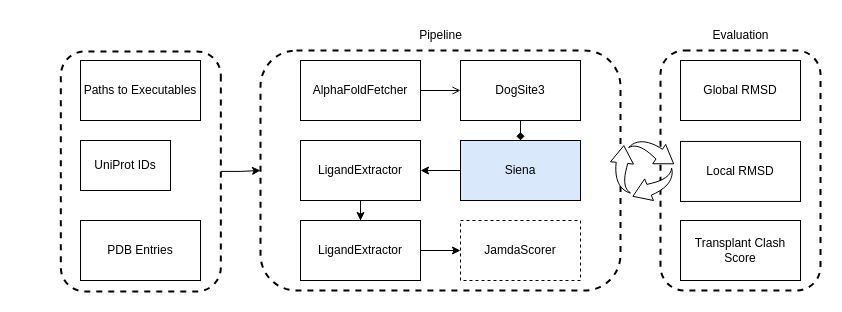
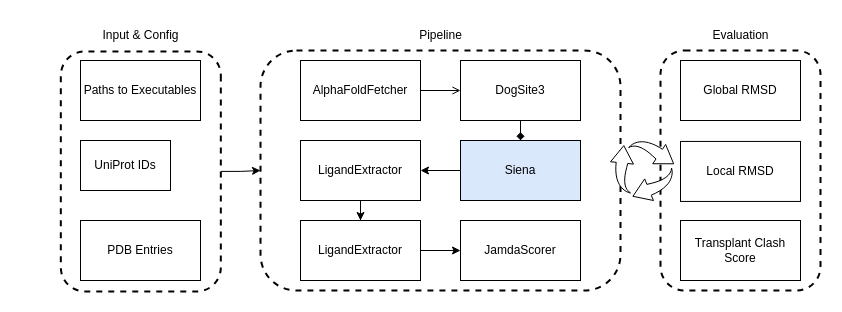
  <mxCell id="0" />
  <mxCell id="1" parent="0" />
  <mxCell id="2" value="" style="rounded=1;whiteSpace=wrap;html=1;dashed=1;strokeWidth=2;" vertex="1" parent="1"><mxGeometry x="260" y="50" width="360" height="240" as="geometry" /></mxCell>
  <mxCell id="3" value="" style="edgeStyle=orthogonalEdgeStyle;rounded=0;orthogonalLoop=1;jettySize=auto;html=1;" edge="1" parent="1" source="4" target="2"><mxGeometry relative="1" as="geometry"><mxPoint x="420.32" y="170" as="targetPoint" /></mxGeometry></mxCell>
  <mxCell id="4" value="" style="rounded=1;whiteSpace=wrap;html=1;rotation=90;dashed=1;strokeWidth=2;" vertex="1" parent="1"><mxGeometry x="20.32" y="90.94" width="240" height="160" as="geometry" /></mxCell>
+ <mxCell id="5" value="Input &amp;amp; Config" style="text;html=1;align=center;verticalAlign=middle;resizable=0;points=[];autosize=1;strokeColor=none;fillColor=none;" vertex="1" parent="1"><mxGeometry x="90" width="100" height="30" as="geometry" y="20" /></mxCell>
  <mxCell id="6" value="Paths to Executables" style="rounded=0;whiteSpace=wrap;html=1;" vertex="1" parent="1"><mxGeometry x="80" y="60" width="120" height="60" as="geometry" /></mxCell>
  <mxCell id="7" value="PDB Entries" style="rounded=0;whiteSpace=wrap;html=1;" vertex="1" parent="1"><mxGeometry x="80" y="220" width="120" height="60" as="geometry" /></mxCell>
  <mxCell id="8" value="" style="edgeStyle=orthogonalEdgeStyle;rounded=0;orthogonalLoop=1;jettySize=auto;html=1;endArrow=open;" edge="1" parent="1" source="9" target="12"><mxGeometry relative="1" as="geometry" /></mxCell>
  <mxCell id="9" value="AlphaFoldFetcher" style="rounded=0;whiteSpace=wrap;html=1;" vertex="1" parent="1"><mxGeometry x="300" y="60" width="120" height="60" as="geometry" /></mxCell>
  <mxCell id="10" value="UniProt IDs" style="rounded=0;whiteSpace=wrap;html=1;" vertex="1" parent="1"><mxGeometry x="80" y="140" width="90" height="50" as="geometry" /></mxCell>
  <mxCell id="11" value="" style="edgeStyle=orthogonalEdgeStyle;rounded=0;orthogonalLoop=1;jettySize=auto;html=1;endArrow=diamond;" edge="1" parent="1" source="12" target="15"><mxGeometry relative="1" as="geometry" /></mxCell>
  <mxCell id="12" value="DogSite3" style="rounded=0;whiteSpace=wrap;html=1;" vertex="1" parent="1"><mxGeometry x="460" y="60" width="120" height="60" as="geometry" /></mxCell>
  <mxCell id="13" value="Pipeline" style="text;html=1;align=center;verticalAlign=middle;resizable=0;points=[];autosize=1;strokeColor=none;fillColor=none;" vertex="1" parent="1"><mxGeometry x="405" width="70" height="30" as="geometry" y="20" /></mxCell>
  <mxCell id="14" value="" style="edgeStyle=orthogonalEdgeStyle;rounded=0;orthogonalLoop=1;jettySize=auto;html=1;" edge="1" parent="1" source="15" target="17"><mxGeometry relative="1" as="geometry" /></mxCell>
  <mxCell id="15" value="Siena" style="rounded=0;whiteSpace=wrap;html=1;fillColor=#dae8fc;" vertex="1" parent="1"><mxGeometry x="460" y="140" width="120" height="60" as="geometry" /></mxCell>
  <mxCell id="16" value="" style="edgeStyle=orthogonalEdgeStyle;rounded=0;orthogonalLoop=1;jettySize=auto;html=1;" edge="1" parent="1" source="17" target="19"><mxGeometry relative="1" as="geometry" /></mxCell>
  <mxCell id="17" value="LigandExtractor" style="rounded=0;whiteSpace=wrap;html=1;" vertex="1" parent="1"><mxGeometry x="300" y="140" width="120" height="60" as="geometry" /></mxCell>
  <mxCell id="18" value="" style="edgeStyle=orthogonalEdgeStyle;rounded=0;orthogonalLoop=1;jettySize=auto;html=1;" edge="1" parent="1" source="19" target="20"><mxGeometry relative="1" as="geometry" /></mxCell>
  <mxCell id="19" value="LigandExtractor" style="rounded=0;whiteSpace=wrap;html=1;" vertex="1" parent="1"><mxGeometry x="300" y="220" width="120" height="60" as="geometry" /></mxCell>
- <mxCell id="20" value="JamdaScorer" style="rounded=0;whiteSpace=wrap;html=1;dashed=1;" vertex="1" parent="1"><mxGeometry x="460" y="220" width="120" height="60" as="geometry" /></mxCell>
+ <mxCell id="20" value="JamdaScorer" style="rounded=0;whiteSpace=wrap;html=1;" vertex="1" parent="1"><mxGeometry x="460" y="220" width="120" height="60" as="geometry" /></mxCell>
  <mxCell id="21" value="" style="rounded=1;whiteSpace=wrap;html=1;dashed=1;strokeWidth=2;" vertex="1" parent="1"><mxGeometry x="660" y="50" width="160" height="240" as="geometry" /></mxCell>
  <mxCell id="22" value="" style="sketch=0;html=1;aspect=fixed;shadow=0;verticalAlign=top;labelPosition=center;verticalLabelPosition=bottom;shape=mxgraph.gcp2.arrow_cycle;fillStyle=auto;" vertex="1" parent="1"><mxGeometry x="610" y="140" width="63.16" height="60" as="geometry" /></mxCell>
  <mxCell id="23" value="Evaluation" style="text;html=1;align=center;verticalAlign=middle;resizable=0;points=[];autosize=1;strokeColor=none;fillColor=none;" vertex="1" parent="1"><mxGeometry x="700" width="80" height="30" as="geometry" y="20" /></mxCell>
  <mxCell id="24" value="Global RMSD&lt;span style=&quot;color: rgba(0, 0, 0, 0); font-family: monospace; font-size: 0px; text-align: start; text-wrap-mode: nowrap;&quot;&gt;%3CmxGraphModel%3E%3Croot%3E%3CmxCell%20id%3D%220%22%2F%3E%3CmxCell%20id%3D%221%22%20parent%3D%220%22%2F%3E%3CmxCell%20id%3D%222%22%20value%3D%22DogSite3%22%20style%3D%22rounded%3D0%3BwhiteSpace%3Dwrap%3Bhtml%3D1%3B%22%20vertex%3D%221%22%20parent%3D%221%22%3E%3CmxGeometry%20x%3D%22440%22%20y%3D%2240%22%20width%3D%22120%22%20height%3D%2260%22%20as%3D%22geometry%22%2F%3E%3C%2FmxCell%3E%3C%2Froot%3E%3C%2FmxGraphModel%3E&lt;/span&gt;" style="rounded=0;whiteSpace=wrap;html=1;" vertex="1" parent="1"><mxGeometry x="680" y="60" width="120" height="60" as="geometry" /></mxCell>
  <mxCell id="25" value="Local RMSD&lt;span style=&quot;color: rgba(0, 0, 0, 0); font-family: monospace; font-size: 0px; text-align: start; text-wrap-mode: nowrap;&quot;&gt;%3CmxGraphModel%3E%3Croot%3E%3CmxCell%20id%3D%220%22%2F%3E%3CmxCell%20id%3D%221%22%20parent%3D%220%22%2F%3E%3CmxCell%20id%3D%222%22%20value%3D%22DogSite3%22%20style%3D%22rounded%3D0%3BwhiteSpace%3Dwrap%3Bhtml%3D1%3B%22%20vertex%3D%221%22%20parent%3D%221%22%3E%3CmxGeometry%20x%3D%22440%22%20y%3D%2240%22%20width%3D%22120%22%20height%3D%2260%22%20as%3D%22geometry%22%2F%3E%3C%2FmxCell%3E%3C%2Froot%3E%3C%2FmxGraphModel%3E&lt;/span&gt;" style="rounded=0;whiteSpace=wrap;html=1;" vertex="1" parent="1"><mxGeometry x="680" y="140.94" width="120" height="60" as="geometry" /></mxCell>
  <mxCell id="26" value="Transplant Clash Score" style="rounded=0;whiteSpace=wrap;html=1;" vertex="1" parent="1"><mxGeometry x="680" y="220" width="120" height="60" as="geometry" /></mxCell>
